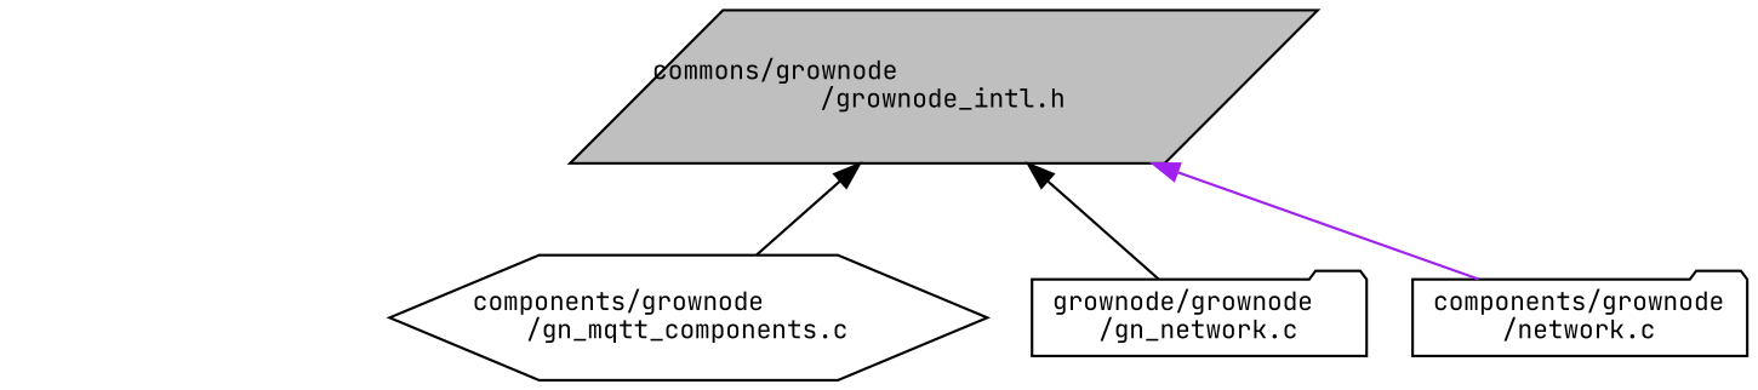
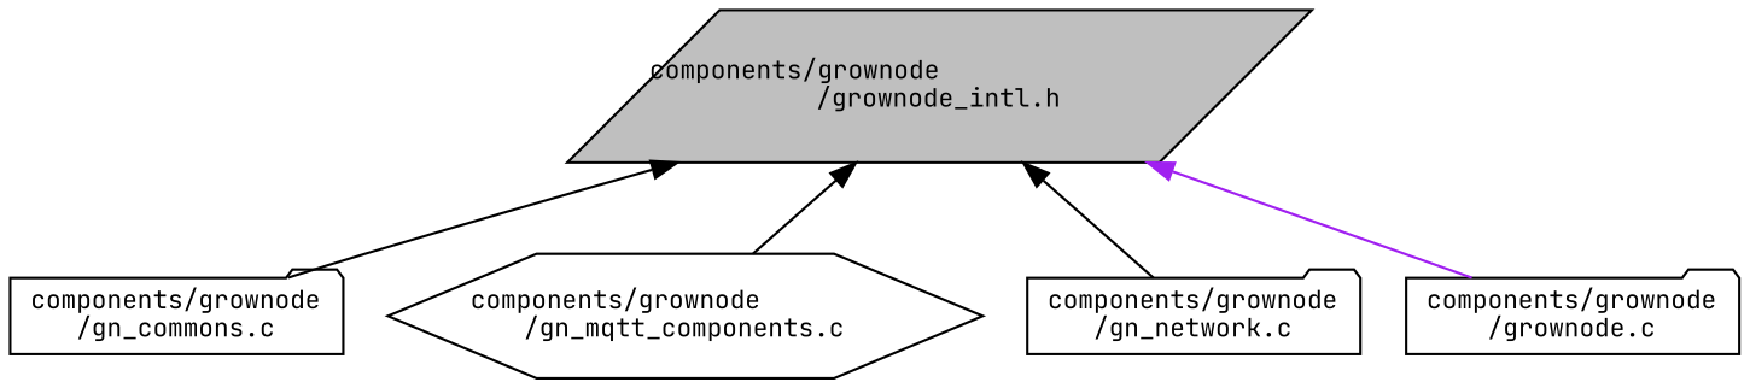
  digraph {
    fontname="JetBrains Mono"
    node [color=black fillcolor=white fontname="JetBrains Mono" fontsize=10 shape=folder style=filled]
    edge [color=black dir=back fontname="JetBrains Mono" fontsize=10 labelfontname=Helvetica labelfontsize=10 style=solid]
-   n1 [fillcolor=grey75 fontcolor=black height=0.2 label="commons/grownode\l/grownode_intl.h" shape=parallelogram width=0.4]
+   n1 [fillcolor=grey75 fontcolor=black height=0.2 label="components/grownode\l/grownode_intl.h" shape=parallelogram width=0.4]
+   n2 [height=0.2 label="components/grownode\l/gn_commons.c" width=0.4]
    n3 [height=0.2 label="components/grownode\l/gn_mqtt_components.c" shape=hexagon width=0.4]
-   n4 [height=0.2 label="grownode/grownode\l/gn_network.c" width=0.4]
-   n5 [height=0.2 label="components/grownode\l/network.c" width=0.4]
+   n4 [height=0.2 label="components/grownode\l/gn_network.c" width=0.4]
+   n5 [height=0.2 label="components/grownode\l/grownode.c" width=0.4]
+   n1 -> n2
    n1 -> n3
    n1 -> n4
    n1 -> n5 [color=purple]
  }
